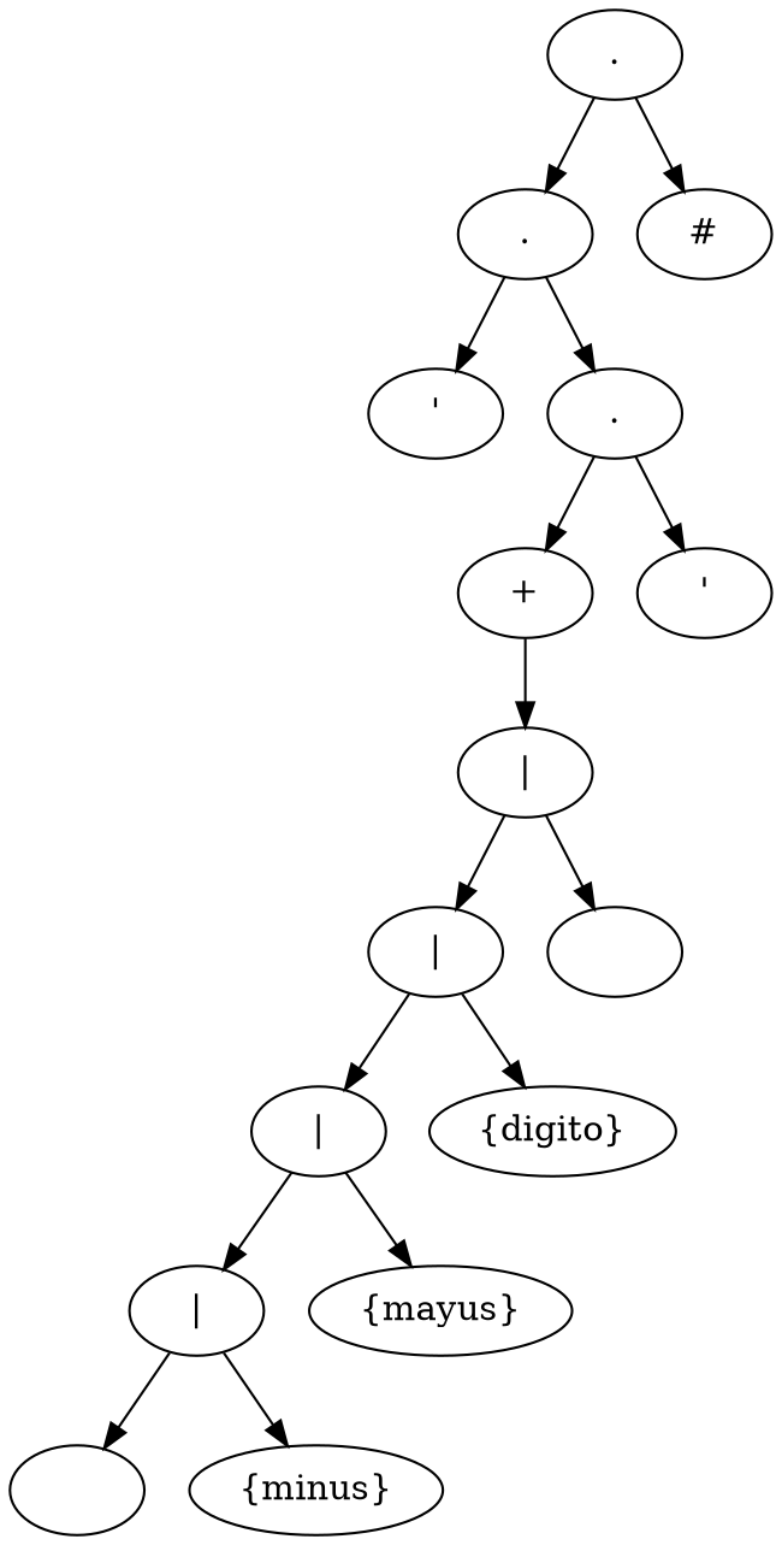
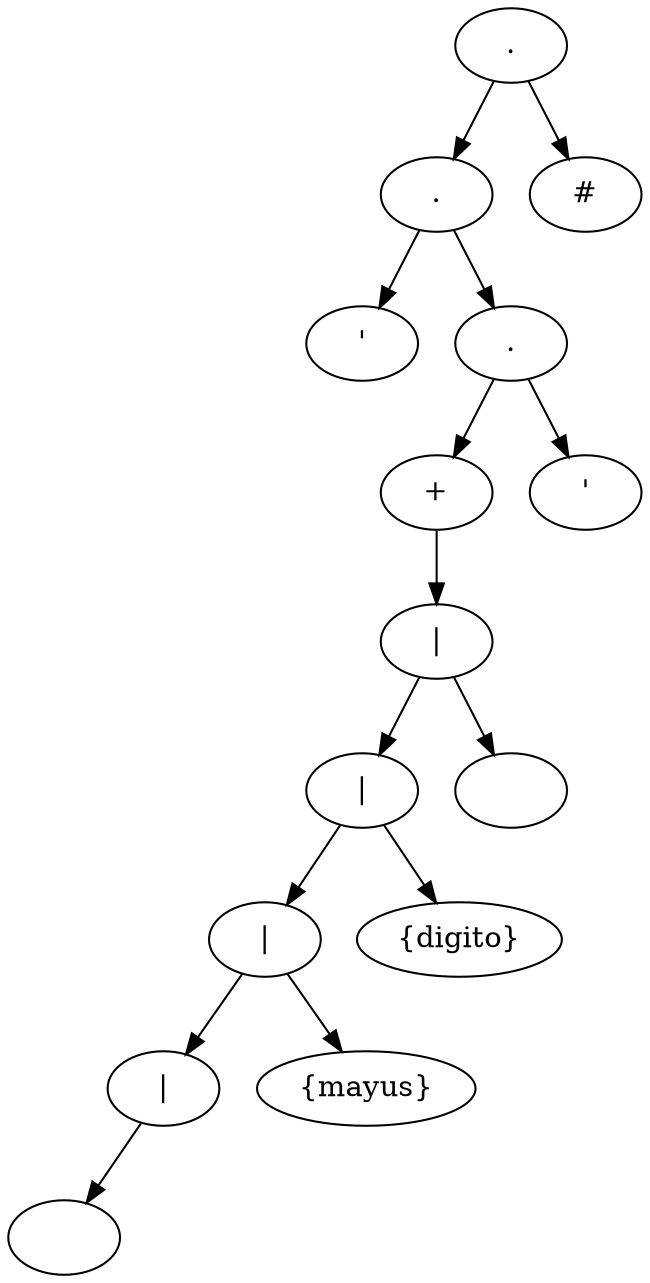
  digraph {
    n1 [label="."]
    n2 [label="."]
    n3 [label="#"]
    n4 [label="\'"]
    n5 [label="."]
    n6 [label="+"]
    n7 [label="\'"]
    n8 [label="|"]
    n9 [label="|"]
    n10 [label=" "]
    n11 [label="|"]
    n12 [label="{digito}"]
    n13 [label="|"]
    n14 [label="{mayus}"]
    n15 [label="\n"]
-   n16 [label="{minus}"]
    n1 -> n2
    n1 -> n3
    n2 -> n4
    n2 -> n5
    n5 -> n6
    n5 -> n7
    n6 -> n8
    n8 -> n9
    n8 -> n10
    n9 -> n11
    n9 -> n12
    n11 -> n13
    n11 -> n14
    n13 -> n15
-   n13 -> n16
  }
